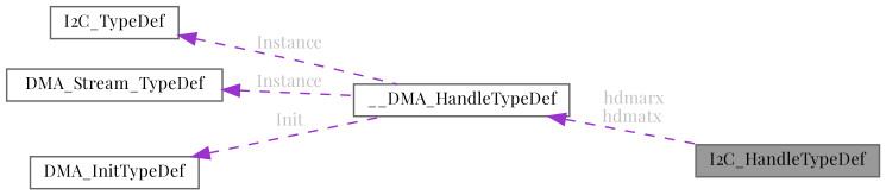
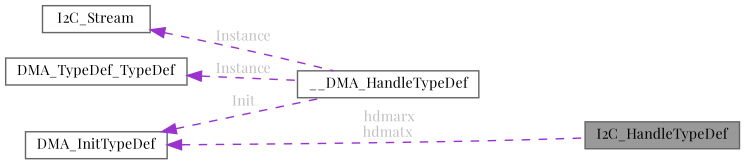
  digraph {
    fontname="Playfair Display"
    rankdir=LR
    node [color=gray40 fillcolor=white fontname="Playfair Display" fontsize=10 shape=box style=filled]
    edge [color=darkorchid3 dir=back fontcolor=grey fontname="Playfair Display" fontsize=10 labelfontname=Helvetica labelfontsize=10 style=dashed]
    n1 [fillcolor=grey60 fontcolor=black height=0.2 label=I2C_HandleTypeDef width=0.4]
-   n2 [height=0.2 label=I2C_TypeDef width=0.4]
+   n2 [height=0.2 label=I2C_Stream width=0.4]
    n3 [height=0.2 label=__DMA_HandleTypeDef width=0.4]
-   n4 [height=0.2 label=DMA_Stream_TypeDef width=0.4]
+   n4 [height=0.2 label=DMA_TypeDef_TypeDef width=0.4]
    n5 [height=0.2 label=DMA_InitTypeDef width=0.4]
    n2 -> n3 [label=" Instance"]
-   n3 -> n1 [label=" hdmarx\nhdmatx"]
+   n5 -> n1 [label=" hdmarx\nhdmatx"]
    n4 -> n3 [label=" Instance"]
    n5 -> n3 [label=" Init"]
  }
